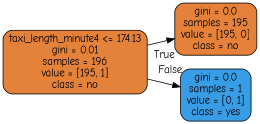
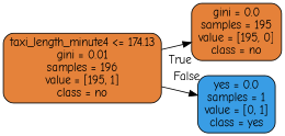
  digraph {
    rankdir=LR
    fontname="Comic Neue"
    node [color=black fontname="Comic Neue" shape=box style="filled, rounded"]
    edge [fontname="Comic Neue" labeldistance=2.5]
    n1 [fillcolor="#e5823a" label="taxi_length_minute4 <= 174.13\ngini = 0.01\nsamples = 196\nvalue = [195, 1]\nclass = no"]
    n2 [fillcolor="#e58139" label="gini = 0.0\nsamples = 195\nvalue = [195, 0]\nclass = no"]
-   n3 [fillcolor="#399de5" label="gini = 0.0\nsamples = 1\nvalue = [0, 1]\nclass = yes"]
+   n3 [fillcolor="#399de5" label="yes = 0.0\nsamples = 1\nvalue = [0, 1]\nclass = yes"]
    n1 -> n2 [headlabel=True labelangle=45]
    n1 -> n3 [headlabel=False labelangle=-45]
  }
